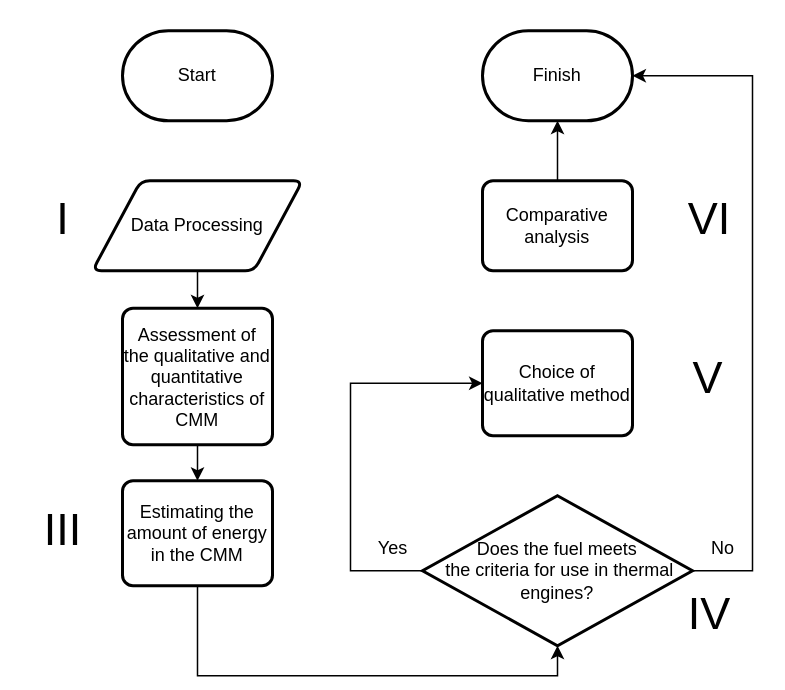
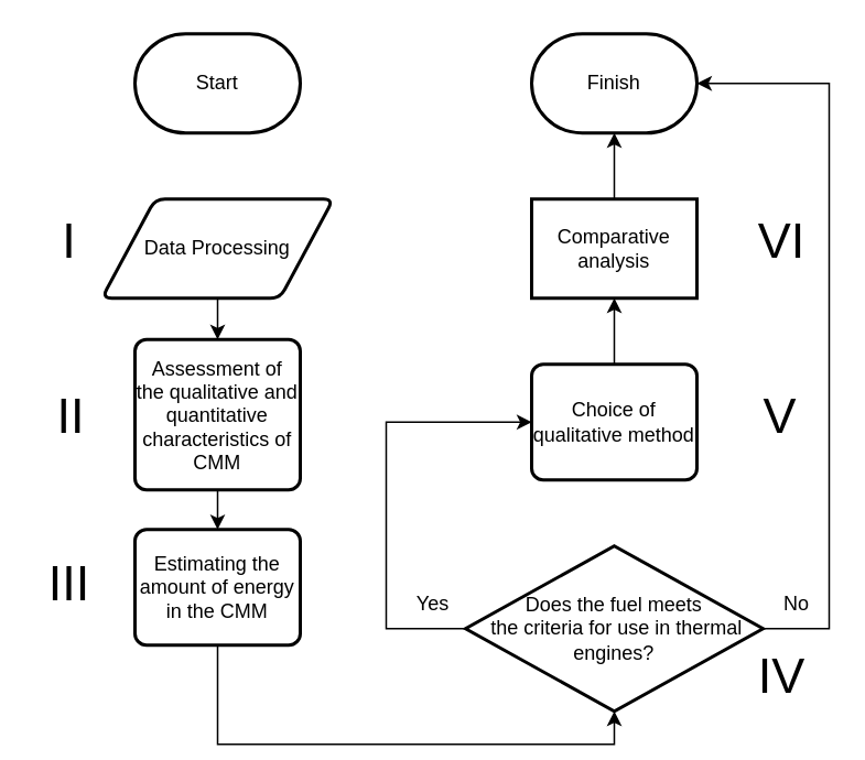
  <mxCell id="0" />
  <mxCell id="1" parent="0" />
  <mxCell id="2" value="Start" style="strokeWidth=2;html=1;shape=mxgraph.flowchart.terminator;whiteSpace=wrap;" vertex="1" parent="1"><mxGeometry x="81" y="20" width="100" height="60" as="geometry" /></mxCell>
  <mxCell id="3" style="edgeStyle=orthogonalEdgeStyle;rounded=0;orthogonalLoop=1;jettySize=auto;html=1;exitX=0.5;exitY=1;exitDx=0;exitDy=0;entryX=0.5;entryY=0;entryDx=0;entryDy=0;" edge="1" parent="1" source="4" target="6"><mxGeometry relative="1" as="geometry"><mxPoint x="131" y="220" as="targetPoint" /></mxGeometry></mxCell>
  <mxCell id="4" value="Data Processing" style="shape=parallelogram;html=1;strokeWidth=2;perimeter=parallelogramPerimeter;whiteSpace=wrap;rounded=1;arcSize=12;size=0.23;" vertex="1" parent="1"><mxGeometry x="61" y="120" width="140" height="60" as="geometry" /></mxCell>
  <mxCell id="5" style="edgeStyle=orthogonalEdgeStyle;rounded=0;orthogonalLoop=1;jettySize=auto;html=1;exitX=0.5;exitY=1;exitDx=0;exitDy=0;entryX=0.5;entryY=0;entryDx=0;entryDy=0;" edge="1" parent="1" source="6" target="8"><mxGeometry relative="1" as="geometry" /></mxCell>
  <mxCell id="6" value="Assessment of the qualitative and quantitative characteristics of CMM" style="rounded=1;whiteSpace=wrap;html=1;absoluteArcSize=1;arcSize=14;strokeWidth=2;" vertex="1" parent="1"><mxGeometry x="81" y="205" width="100" height="91" as="geometry" /></mxCell>
  <mxCell id="7" style="edgeStyle=orthogonalEdgeStyle;rounded=0;orthogonalLoop=1;jettySize=auto;html=1;exitX=0.5;exitY=1;exitDx=0;exitDy=0;entryX=0.5;entryY=1;entryDx=0;entryDy=0;entryPerimeter=0;" edge="1" parent="1" source="8" target="11"><mxGeometry relative="1" as="geometry"><mxPoint x="371" y="610" as="targetPoint" /></mxGeometry></mxCell>
  <mxCell id="8" value="Estimating the amount of energy in the CMM" style="rounded=1;whiteSpace=wrap;html=1;absoluteArcSize=1;arcSize=14;strokeWidth=2;" vertex="1" parent="1"><mxGeometry x="81" y="320" width="100" height="70" as="geometry" /></mxCell>
  <mxCell id="9" style="edgeStyle=orthogonalEdgeStyle;rounded=0;orthogonalLoop=1;jettySize=auto;html=1;exitX=1;exitY=0.5;exitDx=0;exitDy=0;exitPerimeter=0;entryX=1;entryY=0.5;entryDx=0;entryDy=0;entryPerimeter=0;" edge="1" parent="1" source="11" target="16"><mxGeometry relative="1" as="geometry"><mxPoint x="291" y="700" as="targetPoint" /><Array as="points"><mxPoint x="501" y="380" /><mxPoint x="501" y="50" /></Array></mxGeometry></mxCell>
  <mxCell id="10" style="edgeStyle=orthogonalEdgeStyle;rounded=0;orthogonalLoop=1;jettySize=auto;html=1;exitX=0;exitY=0.5;exitDx=0;exitDy=0;exitPerimeter=0;entryX=0;entryY=0.5;entryDx=0;entryDy=0;fontSize=8;" edge="1" parent="1" source="11" target="13"><mxGeometry relative="1" as="geometry"><Array as="points"><mxPoint x="233" y="380" /><mxPoint x="233" y="255" /></Array></mxGeometry></mxCell>
  <mxCell id="11" value="Does the fuel meets&lt;br&gt;&amp;nbsp;the criteria for use in thermal engines?" style="strokeWidth=2;html=1;shape=mxgraph.flowchart.decision;whiteSpace=wrap;" vertex="1" parent="1"><mxGeometry x="281" y="330" width="180" height="100" as="geometry" /></mxCell>
+ <mxCell id="12" style="edgeStyle=orthogonalEdgeStyle;rounded=0;orthogonalLoop=1;jettySize=auto;html=1;exitX=0.5;exitY=0;exitDx=0;exitDy=0;entryX=0.5;entryY=1;entryDx=0;entryDy=0;" edge="1" parent="1" source="13" target="15"><mxGeometry relative="1" as="geometry" /></mxCell>
  <mxCell id="13" value="Choice of qualitative method" style="rounded=1;whiteSpace=wrap;html=1;absoluteArcSize=1;arcSize=14;strokeWidth=2;" vertex="1" parent="1"><mxGeometry x="321" y="220" width="100" height="70" as="geometry" /></mxCell>
  <mxCell id="14" style="edgeStyle=orthogonalEdgeStyle;rounded=0;orthogonalLoop=1;jettySize=auto;html=1;exitX=0.5;exitY=0;exitDx=0;exitDy=0;entryX=0.5;entryY=1;entryDx=0;entryDy=0;entryPerimeter=0;" edge="1" parent="1" source="15" target="16"><mxGeometry relative="1" as="geometry" /></mxCell>
- <mxCell id="15" value="Comparative analysis" style="rounded=1;whiteSpace=wrap;html=1;absoluteArcSize=1;arcSize=14;strokeWidth=2;" vertex="1" parent="1"><mxGeometry x="321" y="120" width="100" height="60" as="geometry" /></mxCell>
+ <mxCell id="15" value="Comparative analysis" style="whiteSpace=wrap;html=1;absoluteArcSize=1;arcSize=14;strokeWidth=2;rounded=0;" vertex="1" parent="1"><mxGeometry x="321" y="120" width="100" height="60" as="geometry" /></mxCell>
  <mxCell id="16" value="Finish" style="strokeWidth=2;html=1;shape=mxgraph.flowchart.terminator;whiteSpace=wrap;" vertex="1" parent="1"><mxGeometry x="321" y="20" width="100" height="60" as="geometry" /></mxCell>
  <mxCell id="17" value="No" style="text;html=1;resizable=0;autosize=1;align=center;verticalAlign=middle;points=[];fillColor=none;strokeColor=none;rounded=0;" vertex="1" parent="1"><mxGeometry x="461" y="350" width="40" height="30" as="geometry" /></mxCell>
  <mxCell id="18" value="Yes" style="text;html=1;resizable=0;autosize=1;align=center;verticalAlign=middle;points=[];fillColor=none;strokeColor=none;rounded=0;" vertex="1" parent="1"><mxGeometry x="241" y="350" width="40" height="30" as="geometry" /></mxCell>
  <mxCell id="19" value="&lt;font style=&quot;font-size: 30px;&quot;&gt;I&lt;/font&gt;" style="text;html=1;resizable=0;autosize=1;align=center;verticalAlign=middle;points=[];fillColor=none;strokeColor=none;rounded=0;strokeWidth=1;fontSize=8;" vertex="1" parent="1"><mxGeometry x="27" y="117" width="28" height="56" as="geometry" /></mxCell>
+ <mxCell id="20" value="&lt;font style=&quot;font-size: 30px;&quot;&gt;I&lt;/font&gt;&lt;span style=&quot;font-size: 30px;&quot;&gt;I&lt;/span&gt;" style="text;html=1;resizable=0;autosize=1;align=center;verticalAlign=middle;points=[];fillColor=none;strokeColor=none;rounded=0;strokeWidth=1;fontSize=8;" vertex="1" parent="1"><mxGeometry x="24" y="222.5" width="35" height="56" as="geometry" /></mxCell>
  <mxCell id="21" value="&lt;font style=&quot;font-size: 30px;&quot;&gt;I&lt;/font&gt;&lt;span style=&quot;font-size: 30px;&quot;&gt;I&lt;/span&gt;&lt;span style=&quot;font-size: 30px;&quot;&gt;I&lt;/span&gt;" style="text;html=1;resizable=0;autosize=1;align=center;verticalAlign=middle;points=[];fillColor=none;strokeColor=none;rounded=0;strokeWidth=1;fontSize=8;" vertex="1" parent="1"><mxGeometry x="20" y="324" width="42" height="56" as="geometry" /></mxCell>
  <mxCell id="22" value="&lt;font style=&quot;font-size: 30px;&quot;&gt;VI&lt;/font&gt;" style="text;html=1;resizable=0;autosize=1;align=center;verticalAlign=middle;points=[];fillColor=none;strokeColor=none;rounded=0;strokeWidth=1;fontSize=8;" vertex="1" parent="1"><mxGeometry x="447" y="117" width="49" height="56" as="geometry" /></mxCell>
  <mxCell id="23" value="&lt;font style=&quot;font-size: 30px;&quot;&gt;V&lt;/font&gt;" style="text;html=1;resizable=0;autosize=1;align=center;verticalAlign=middle;points=[];fillColor=none;strokeColor=none;rounded=0;strokeWidth=1;fontSize=8;" vertex="1" parent="1"><mxGeometry x="450" y="222.5" width="42" height="56" as="geometry" /></mxCell>
  <mxCell id="24" value="&lt;font style=&quot;font-size: 30px;&quot;&gt;IV&lt;/font&gt;" style="text;html=1;resizable=0;autosize=1;align=center;verticalAlign=middle;points=[];fillColor=none;strokeColor=none;rounded=0;strokeWidth=1;fontSize=8;" vertex="1" parent="1"><mxGeometry x="447" y="380" width="49" height="56" as="geometry" /></mxCell>
